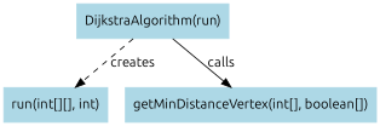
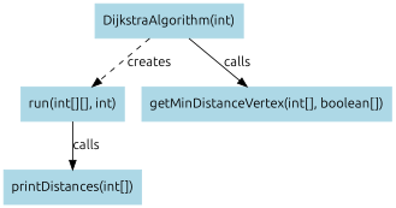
  digraph {
    fontname=Ubuntu
    node [color=lightblue fontname=Ubuntu shape=box style=filled]
    edge [fontname=Ubuntu]
-   n1 [label="DijkstraAlgorithm(run)"]
+   n1 [label="DijkstraAlgorithm(int)"]
    n2 [label="run(int[][], int)"]
    n3 [label="getMinDistanceVertex(int[], boolean[])"]
+   n4 [label="printDistances(int[])"]
    n1 -> n2 [label=creates style=dashed]
    n1 -> n3 [label=calls]
+   n2 -> n4 [label=calls]
  }
